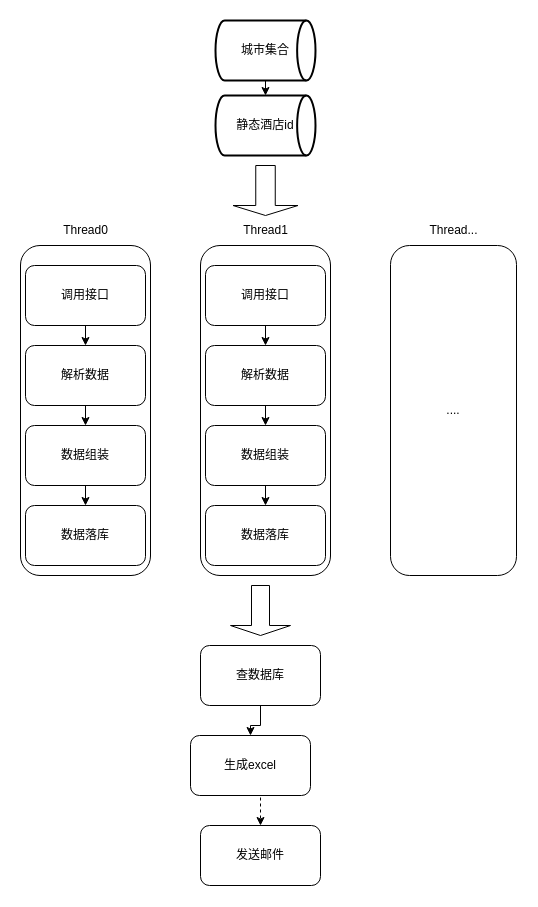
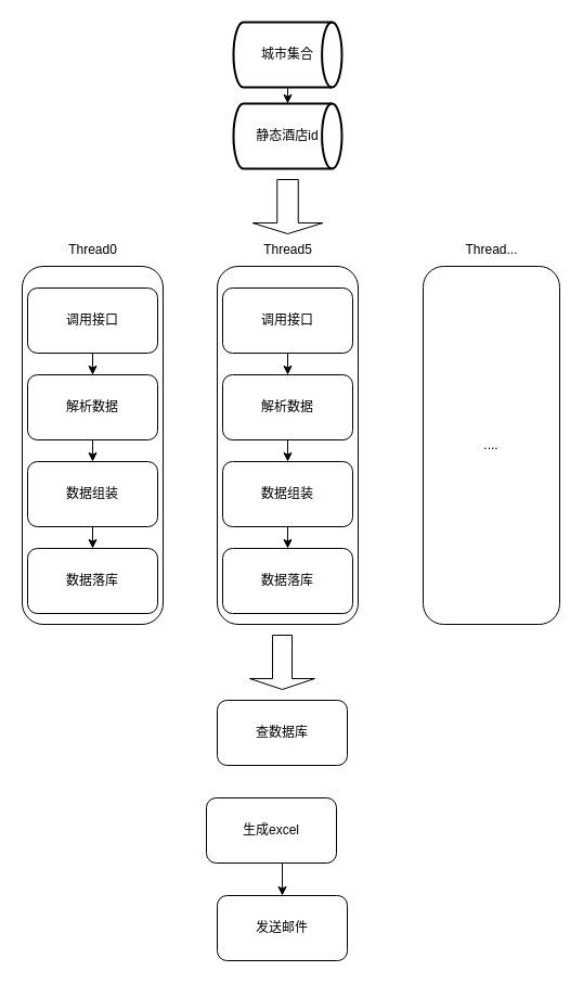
  <mxCell id="0" />
  <mxCell id="1" parent="0" />
  <mxCell id="2" style="edgeStyle=orthogonalEdgeStyle;rounded=0;orthogonalLoop=1;jettySize=auto;html=1;exitX=0.5;exitY=1;exitDx=0;exitDy=0;exitPerimeter=0;entryX=0.5;entryY=0;entryDx=0;entryDy=0;entryPerimeter=0;shadow=0;" edge="1" parent="1" source="3" target="4"><mxGeometry relative="1" as="geometry"><mxPoint x="265" y="105" as="targetPoint" /></mxGeometry></mxCell>
  <mxCell id="3" value="城市集合" style="strokeWidth=2;html=1;shape=mxgraph.flowchart.direct_data;whiteSpace=wrap;" vertex="1" parent="1"><mxGeometry x="215" y="20" width="100" height="60" as="geometry" /></mxCell>
  <mxCell id="4" value="静态酒店id" style="strokeWidth=2;html=1;shape=mxgraph.flowchart.direct_data;whiteSpace=wrap;" vertex="1" parent="1"><mxGeometry x="215" y="95" width="100" height="60" as="geometry" /></mxCell>
  <mxCell id="5" value="" style="rounded=1;whiteSpace=wrap;html=1;" vertex="1" parent="1"><mxGeometry x="20" y="245" width="130" height="330" as="geometry" /></mxCell>
  <mxCell id="6" style="edgeStyle=orthogonalEdgeStyle;rounded=0;orthogonalLoop=1;jettySize=auto;html=1;exitX=0.5;exitY=1;exitDx=0;exitDy=0;entryX=0.5;entryY=0;entryDx=0;entryDy=0;" edge="1" parent="1" source="7" target="9"><mxGeometry relative="1" as="geometry" /></mxCell>
  <mxCell id="7" value="调用接口" style="rounded=1;whiteSpace=wrap;html=1;" vertex="1" parent="1"><mxGeometry x="25" y="265" width="120" height="60" as="geometry" /></mxCell>
  <mxCell id="8" style="edgeStyle=orthogonalEdgeStyle;rounded=0;orthogonalLoop=1;jettySize=auto;html=1;exitX=0.5;exitY=1;exitDx=0;exitDy=0;entryX=0.5;entryY=0;entryDx=0;entryDy=0;" edge="1" parent="1" source="9" target="12"><mxGeometry relative="1" as="geometry" /></mxCell>
  <mxCell id="9" value="解析数据" style="rounded=1;whiteSpace=wrap;html=1;" vertex="1" parent="1"><mxGeometry x="25" y="345" width="120" height="60" as="geometry" /></mxCell>
  <mxCell id="10" value="数据落库" style="rounded=1;whiteSpace=wrap;html=1;" vertex="1" parent="1"><mxGeometry x="25" y="505" width="120" height="60" as="geometry" /></mxCell>
  <mxCell id="11" style="edgeStyle=orthogonalEdgeStyle;rounded=0;orthogonalLoop=1;jettySize=auto;html=1;exitX=0.5;exitY=1;exitDx=0;exitDy=0;entryX=0.5;entryY=0;entryDx=0;entryDy=0;" edge="1" parent="1" source="12" target="10"><mxGeometry relative="1" as="geometry" /></mxCell>
  <mxCell id="12" value="数据组装" style="rounded=1;whiteSpace=wrap;html=1;" vertex="1" parent="1"><mxGeometry x="25" y="425" width="120" height="60" as="geometry" /></mxCell>
  <mxCell id="13" value="" style="rounded=1;whiteSpace=wrap;html=1;" vertex="1" parent="1"><mxGeometry x="200" y="245" width="130" height="330" as="geometry" /></mxCell>
  <mxCell id="14" style="edgeStyle=orthogonalEdgeStyle;rounded=0;orthogonalLoop=1;jettySize=auto;html=1;exitX=0.5;exitY=1;exitDx=0;exitDy=0;entryX=0.5;entryY=0;entryDx=0;entryDy=0;" edge="1" parent="1" source="15" target="17"><mxGeometry relative="1" as="geometry" /></mxCell>
  <mxCell id="15" value="调用接口" style="rounded=1;whiteSpace=wrap;html=1;" vertex="1" parent="1"><mxGeometry x="205" y="265" width="120" height="60" as="geometry" /></mxCell>
  <mxCell id="16" style="edgeStyle=orthogonalEdgeStyle;rounded=0;orthogonalLoop=1;jettySize=auto;html=1;exitX=0.5;exitY=1;exitDx=0;exitDy=0;entryX=0.5;entryY=0;entryDx=0;entryDy=0;" edge="1" parent="1" source="17" target="20"><mxGeometry relative="1" as="geometry" /></mxCell>
  <mxCell id="17" value="解析数据" style="rounded=1;whiteSpace=wrap;html=1;" vertex="1" parent="1"><mxGeometry x="205" y="345" width="120" height="60" as="geometry" /></mxCell>
  <mxCell id="18" value="数据落库" style="rounded=1;whiteSpace=wrap;html=1;" vertex="1" parent="1"><mxGeometry x="205" y="505" width="120" height="60" as="geometry" /></mxCell>
  <mxCell id="19" style="edgeStyle=orthogonalEdgeStyle;rounded=0;orthogonalLoop=1;jettySize=auto;html=1;exitX=0.5;exitY=1;exitDx=0;exitDy=0;entryX=0.5;entryY=0;entryDx=0;entryDy=0;" edge="1" parent="1" source="20" target="18"><mxGeometry relative="1" as="geometry" /></mxCell>
  <mxCell id="20" value="数据组装" style="rounded=1;whiteSpace=wrap;html=1;" vertex="1" parent="1"><mxGeometry x="205" y="425" width="120" height="60" as="geometry" /></mxCell>
  <mxCell id="21" value="...." style="rounded=1;whiteSpace=wrap;html=1;" vertex="1" parent="1"><mxGeometry x="390" y="245" width="126" height="330" as="geometry" /></mxCell>
  <mxCell id="22" value="" style="shape=singleArrow;direction=south;whiteSpace=wrap;html=1;" vertex="1" parent="1"><mxGeometry x="232.5" y="165" width="65" height="50" as="geometry" /></mxCell>
  <mxCell id="23" value="" style="shape=singleArrow;direction=south;whiteSpace=wrap;html=1;" vertex="1" parent="1"><mxGeometry x="230" y="585" width="60" height="50" as="geometry" /></mxCell>
- <mxCell id="24" style="edgeStyle=orthogonalEdgeStyle;rounded=0;orthogonalLoop=1;jettySize=auto;html=1;exitX=0.5;exitY=1;exitDx=0;exitDy=0;" edge="1" parent="1" source="25" target="27"><mxGeometry relative="1" as="geometry" /></mxCell>
  <mxCell id="25" value="查数据库" style="rounded=1;whiteSpace=wrap;html=1;" vertex="1" parent="1"><mxGeometry x="200" y="645" width="120" height="60" as="geometry" /></mxCell>
- <mxCell id="26" style="edgeStyle=orthogonalEdgeStyle;rounded=0;orthogonalLoop=1;jettySize=auto;html=1;exitX=0.5;exitY=1;exitDx=0;exitDy=0;entryX=0.5;entryY=0;entryDx=0;entryDy=0;dashed=1;" edge="1" parent="1" source="27" target="28"><mxGeometry relative="1" as="geometry"><mxPoint x="260" y="825" as="targetPoint" /></mxGeometry></mxCell>
+ <mxCell id="26" style="edgeStyle=orthogonalEdgeStyle;rounded=0;orthogonalLoop=1;jettySize=auto;html=1;exitX=0.5;exitY=1;exitDx=0;exitDy=0;entryX=0.5;entryY=0;entryDx=0;entryDy=0;" edge="1" parent="1" source="27" target="28"><mxGeometry relative="1" as="geometry"><mxPoint x="260" y="825" as="targetPoint" /></mxGeometry></mxCell>
  <mxCell id="27" value="生成excel" style="rounded=1;whiteSpace=wrap;html=1;" vertex="1" parent="1"><mxGeometry x="190" y="735" width="120" height="60" as="geometry" /></mxCell>
  <mxCell id="28" value="发送邮件" style="rounded=1;whiteSpace=wrap;html=1;" vertex="1" parent="1"><mxGeometry x="200" y="825" width="120" height="60" as="geometry" /></mxCell>
  <mxCell id="29" value="Thread0" style="text;html=1;align=center;verticalAlign=middle;resizable=0;points=[];autosize=1;strokeColor=none;fillColor=none;" vertex="1" parent="1"><mxGeometry x="50" y="215" width="70" height="30" as="geometry" /></mxCell>
- <mxCell id="30" value="Thread1" style="text;html=1;align=center;verticalAlign=middle;resizable=0;points=[];autosize=1;strokeColor=none;fillColor=none;" vertex="1" parent="1"><mxGeometry x="230" y="215" width="70" height="30" as="geometry" /></mxCell>
+ <mxCell id="30" value="Thread5" style="text;html=1;align=center;verticalAlign=middle;resizable=0;points=[];autosize=1;strokeColor=none;fillColor=none;" vertex="1" parent="1"><mxGeometry x="230" y="215" width="70" height="30" as="geometry" /></mxCell>
  <mxCell id="31" value="Thread..." style="text;html=1;align=center;verticalAlign=middle;resizable=0;points=[];autosize=1;strokeColor=none;fillColor=none;" vertex="1" parent="1"><mxGeometry x="418" y="215" width="70" height="30" as="geometry" /></mxCell>
